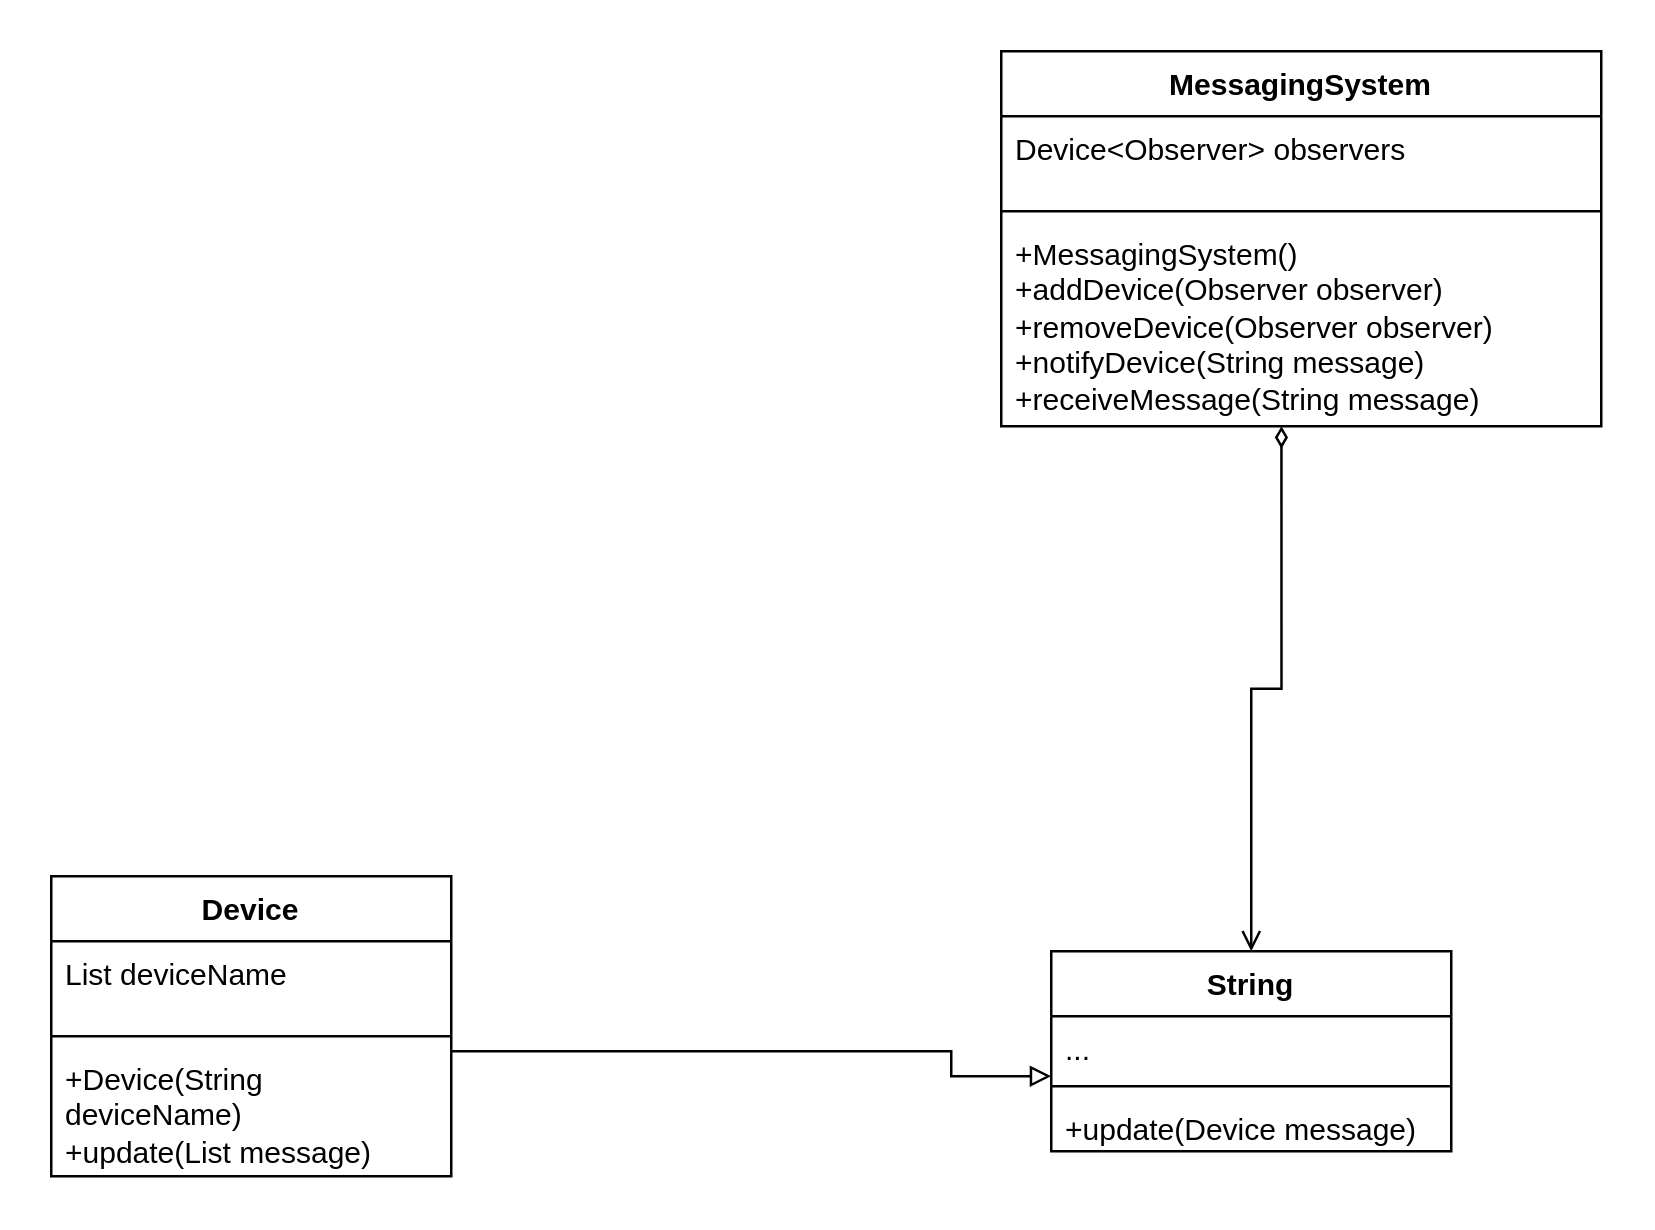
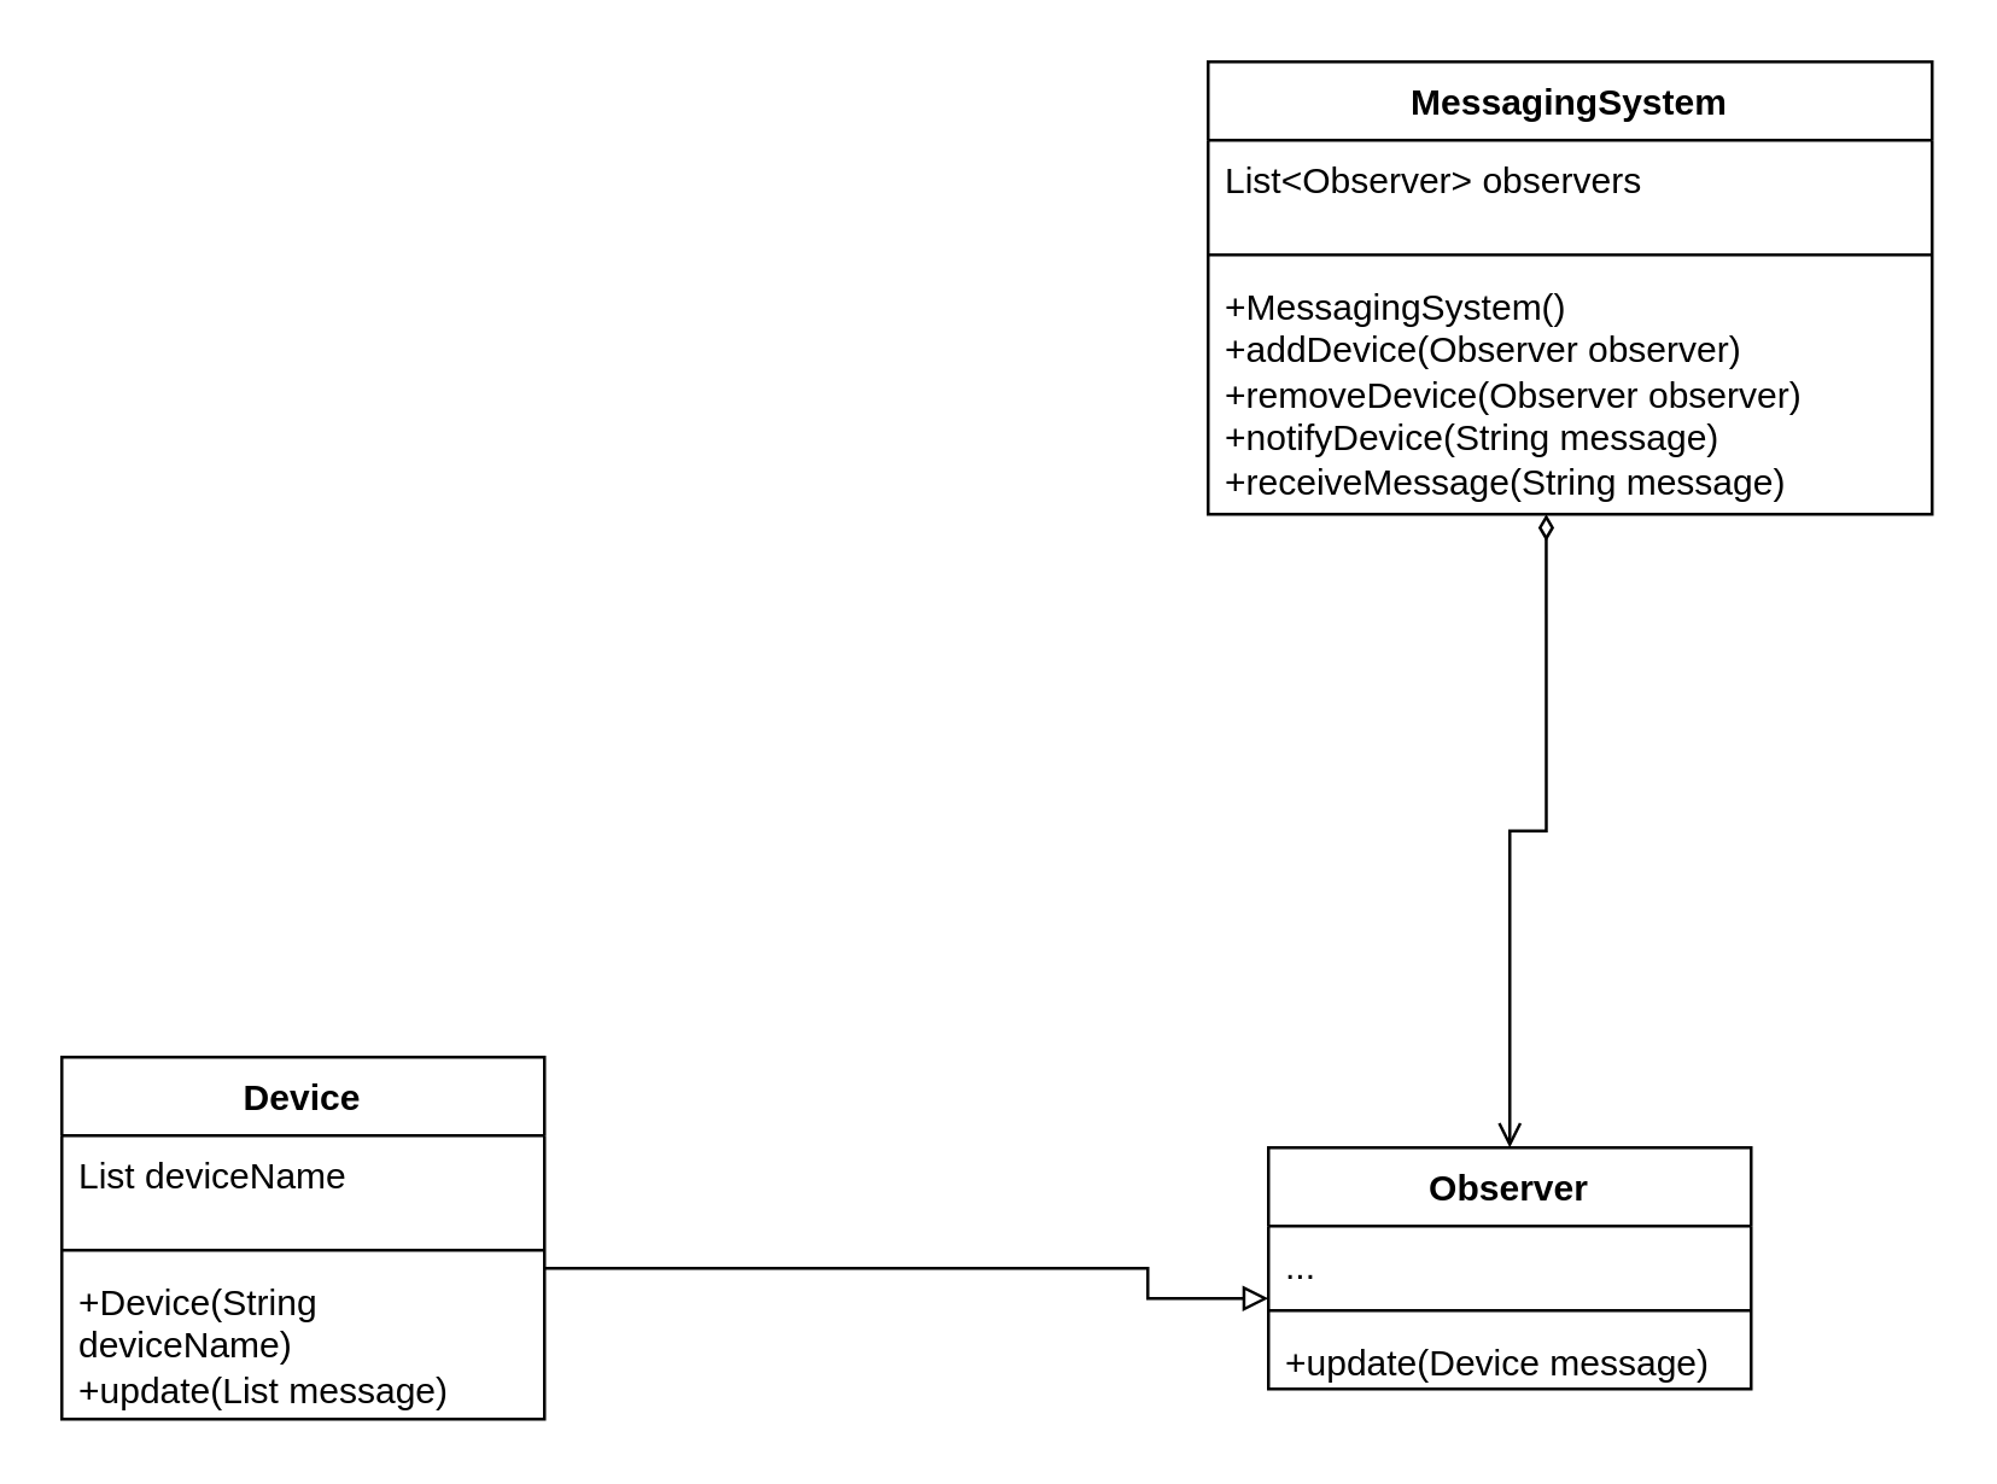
  <mxCell id="0" />
  <mxCell id="1" parent="0" />
  <mxCell id="2" value="MessagingSystem" style="swimlane;fontStyle=1;align=center;verticalAlign=top;childLayout=stackLayout;horizontal=1;startSize=26;horizontalStack=0;resizeParent=1;resizeParentMax=0;resizeLast=0;collapsible=1;marginBottom=0;whiteSpace=wrap;html=1;" vertex="1" parent="1"><mxGeometry x="400" y="20" width="240" height="150" as="geometry" /></mxCell>
- <mxCell id="3" value="Device&amp;lt;Observer&amp;gt; observers" style="text;strokeColor=none;fillColor=none;align=left;verticalAlign=top;spacingLeft=4;spacingRight=4;overflow=hidden;rotatable=0;points=[[0,0.5],[1,0.5]];portConstraint=eastwest;whiteSpace=wrap;html=1;" vertex="1" parent="2"><mxGeometry y="26" width="240" height="34" as="geometry" /></mxCell>
+ <mxCell id="3" value="List&amp;lt;Observer&amp;gt; observers" style="text;strokeColor=none;fillColor=none;align=left;verticalAlign=top;spacingLeft=4;spacingRight=4;overflow=hidden;rotatable=0;points=[[0,0.5],[1,0.5]];portConstraint=eastwest;whiteSpace=wrap;html=1;" vertex="1" parent="2"><mxGeometry y="26" width="240" height="34" as="geometry" /></mxCell>
  <mxCell id="4" value="" style="line;strokeWidth=1;fillColor=none;align=left;verticalAlign=middle;spacingTop=-1;spacingLeft=3;spacingRight=3;rotatable=0;labelPosition=right;points=[];portConstraint=eastwest;strokeColor=inherit;" vertex="1" parent="2"><mxGeometry y="60" width="240" height="8" as="geometry" /></mxCell>
  <mxCell id="5" value="+MessagingSystem()&lt;br&gt;&lt;div&gt;+addDevice(Observer observer)&lt;/div&gt;&lt;div&gt;+removeDevice(Observer observer)&lt;/div&gt;&lt;div&gt;+notifyDevice(String message)&lt;/div&gt;&lt;div&gt;+receiveMessage(String message)&lt;/div&gt;" style="text;strokeColor=none;fillColor=none;align=left;verticalAlign=top;spacingLeft=4;spacingRight=4;overflow=hidden;rotatable=0;points=[[0,0.5],[1,0.5]];portConstraint=eastwest;whiteSpace=wrap;html=1;" vertex="1" parent="2"><mxGeometry y="68" width="240" height="82" as="geometry" /></mxCell>
- <mxCell id="6" value="String" style="swimlane;fontStyle=1;align=center;verticalAlign=top;childLayout=stackLayout;horizontal=1;startSize=26;horizontalStack=0;resizeParent=1;resizeParentMax=0;resizeLast=0;collapsible=1;marginBottom=0;whiteSpace=wrap;html=1;" vertex="1" parent="1"><mxGeometry x="420" y="380" width="160" height="80" as="geometry" /></mxCell>
+ <mxCell id="6" value="Observer" style="swimlane;fontStyle=1;align=center;verticalAlign=top;childLayout=stackLayout;horizontal=1;startSize=26;horizontalStack=0;resizeParent=1;resizeParentMax=0;resizeLast=0;collapsible=1;marginBottom=0;whiteSpace=wrap;html=1;" vertex="1" parent="1"><mxGeometry x="420" y="380" width="160" height="80" as="geometry" /></mxCell>
  <mxCell id="7" value="...&lt;div&gt;&lt;br&gt;&lt;/div&gt;" style="text;strokeColor=none;fillColor=none;align=left;verticalAlign=top;spacingLeft=4;spacingRight=4;overflow=hidden;rotatable=0;points=[[0,0.5],[1,0.5]];portConstraint=eastwest;whiteSpace=wrap;html=1;" vertex="1" parent="6"><mxGeometry y="26" width="160" height="24" as="geometry" /></mxCell>
  <mxCell id="8" value="" style="line;strokeWidth=1;fillColor=none;align=left;verticalAlign=middle;spacingTop=-1;spacingLeft=3;spacingRight=3;rotatable=0;labelPosition=right;points=[];portConstraint=eastwest;strokeColor=inherit;" vertex="1" parent="6"><mxGeometry y="50" width="160" height="8" as="geometry" /></mxCell>
  <mxCell id="9" value="+update(Device message)" style="text;strokeColor=none;fillColor=none;align=left;verticalAlign=top;spacingLeft=4;spacingRight=4;overflow=hidden;rotatable=0;points=[[0,0.5],[1,0.5]];portConstraint=eastwest;whiteSpace=wrap;html=1;" vertex="1" parent="6"><mxGeometry y="58" width="160" height="22" as="geometry" /></mxCell>
  <mxCell id="10" style="edgeStyle=orthogonalEdgeStyle;rounded=0;orthogonalLoop=1;jettySize=auto;html=1;entryX=0.5;entryY=0;entryDx=0;entryDy=0;endArrow=open;endFill=0;startArrow=diamondThin;startFill=0;exitX=0.467;exitY=1;exitDx=0;exitDy=0;exitPerimeter=0;" edge="1" parent="1" source="5" target="6"><mxGeometry relative="1" as="geometry" /></mxCell>
  <mxCell id="11" style="edgeStyle=orthogonalEdgeStyle;rounded=0;orthogonalLoop=1;jettySize=auto;html=1;endArrow=block;endFill=0;entryX=0;entryY=1;entryDx=0;entryDy=0;entryPerimeter=0;" edge="1" parent="1" source="12" target="7"><mxGeometry relative="1" as="geometry"><mxPoint x="400" y="430" as="targetPoint" /><Array as="points"><mxPoint x="380" y="420" /><mxPoint x="380" y="430" /></Array></mxGeometry></mxCell>
  <mxCell id="12" value="Device" style="swimlane;fontStyle=1;align=center;verticalAlign=top;childLayout=stackLayout;horizontal=1;startSize=26;horizontalStack=0;resizeParent=1;resizeParentMax=0;resizeLast=0;collapsible=1;marginBottom=0;whiteSpace=wrap;html=1;" vertex="1" parent="1"><mxGeometry x="20" y="350" width="160" height="120" as="geometry" /></mxCell>
  <mxCell id="13" value="List deviceName" style="text;strokeColor=none;fillColor=none;align=left;verticalAlign=top;spacingLeft=4;spacingRight=4;overflow=hidden;rotatable=0;points=[[0,0.5],[1,0.5]];portConstraint=eastwest;whiteSpace=wrap;html=1;" vertex="1" parent="12"><mxGeometry y="26" width="160" height="34" as="geometry" /></mxCell>
  <mxCell id="14" value="" style="line;strokeWidth=1;fillColor=none;align=left;verticalAlign=middle;spacingTop=-1;spacingLeft=3;spacingRight=3;rotatable=0;labelPosition=right;points=[];portConstraint=eastwest;strokeColor=inherit;" vertex="1" parent="12"><mxGeometry y="60" width="160" height="8" as="geometry" /></mxCell>
  <mxCell id="15" value="+Device(String deviceName)&lt;br&gt;&lt;div&gt;+update(List message)&lt;/div&gt;" style="text;strokeColor=none;fillColor=none;align=left;verticalAlign=top;spacingLeft=4;spacingRight=4;overflow=hidden;rotatable=0;points=[[0,0.5],[1,0.5]];portConstraint=eastwest;whiteSpace=wrap;html=1;" vertex="1" parent="12"><mxGeometry y="68" width="160" height="52" as="geometry" /></mxCell>
